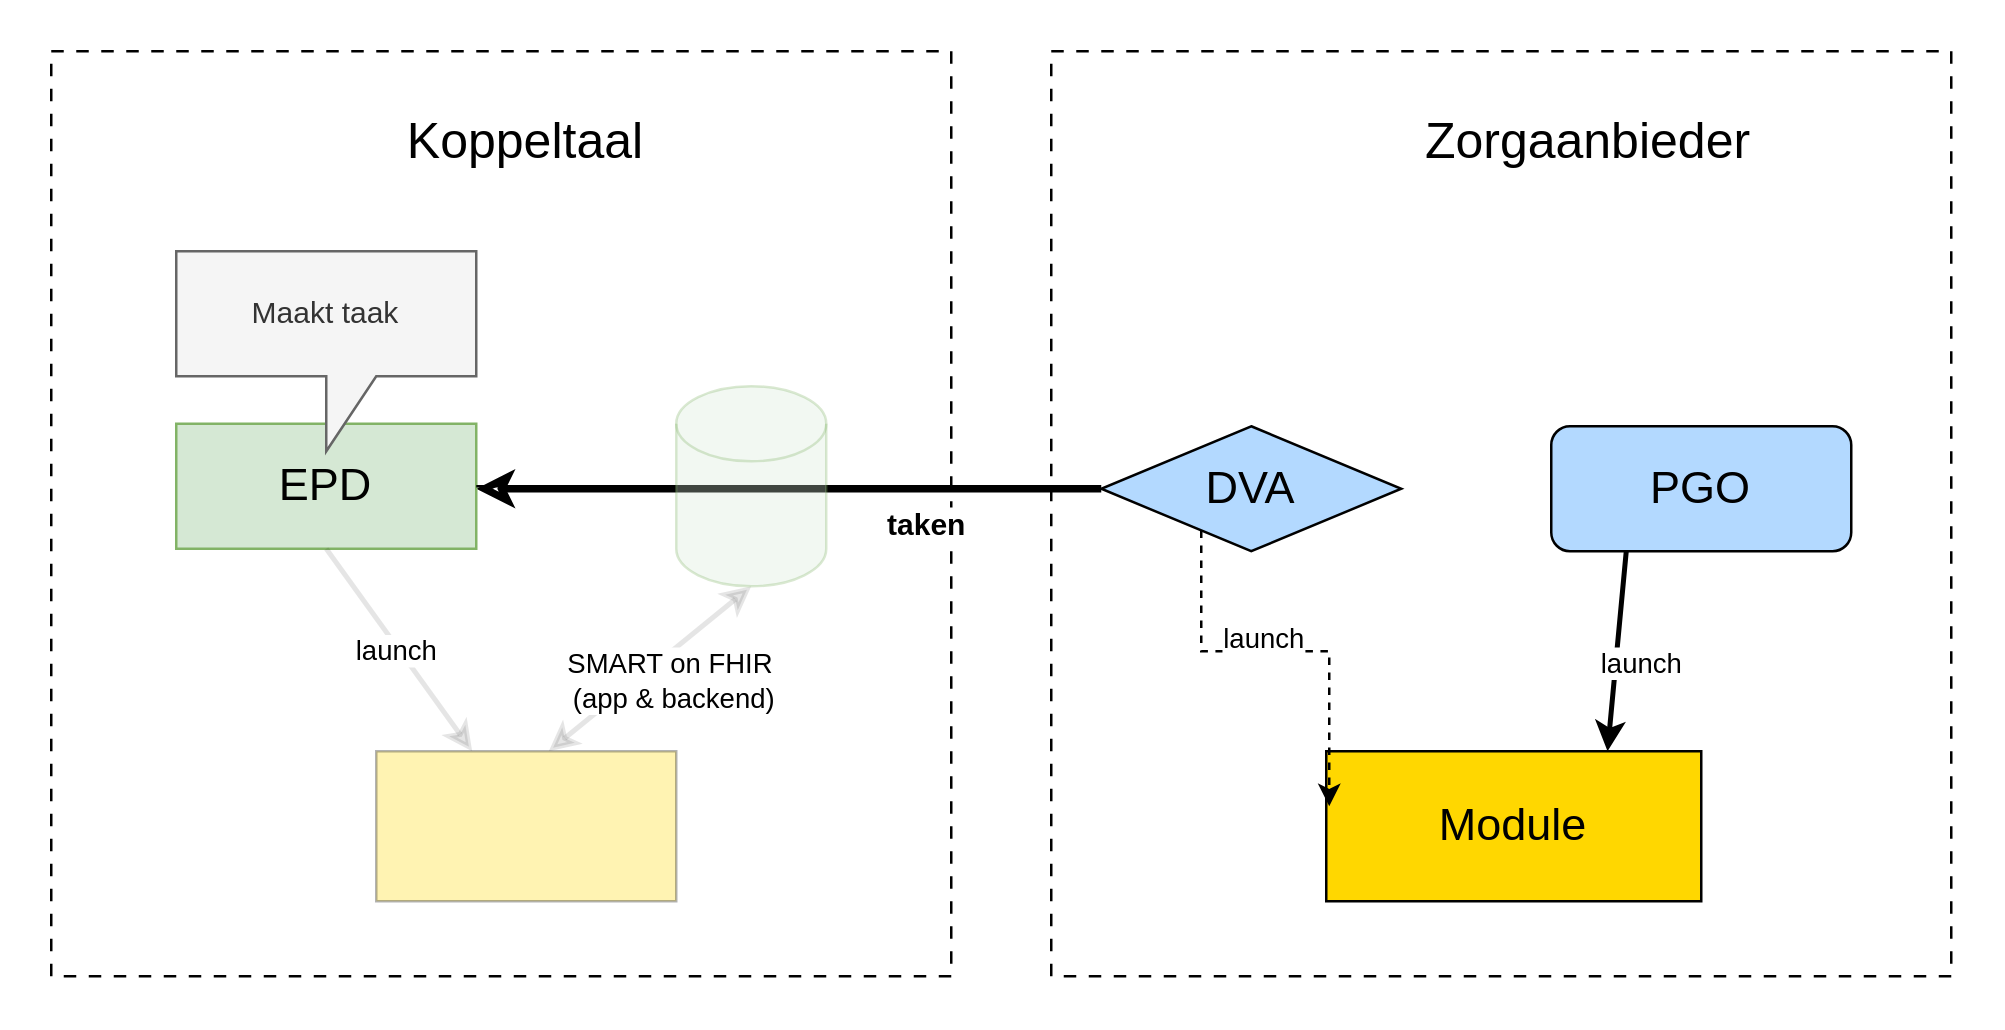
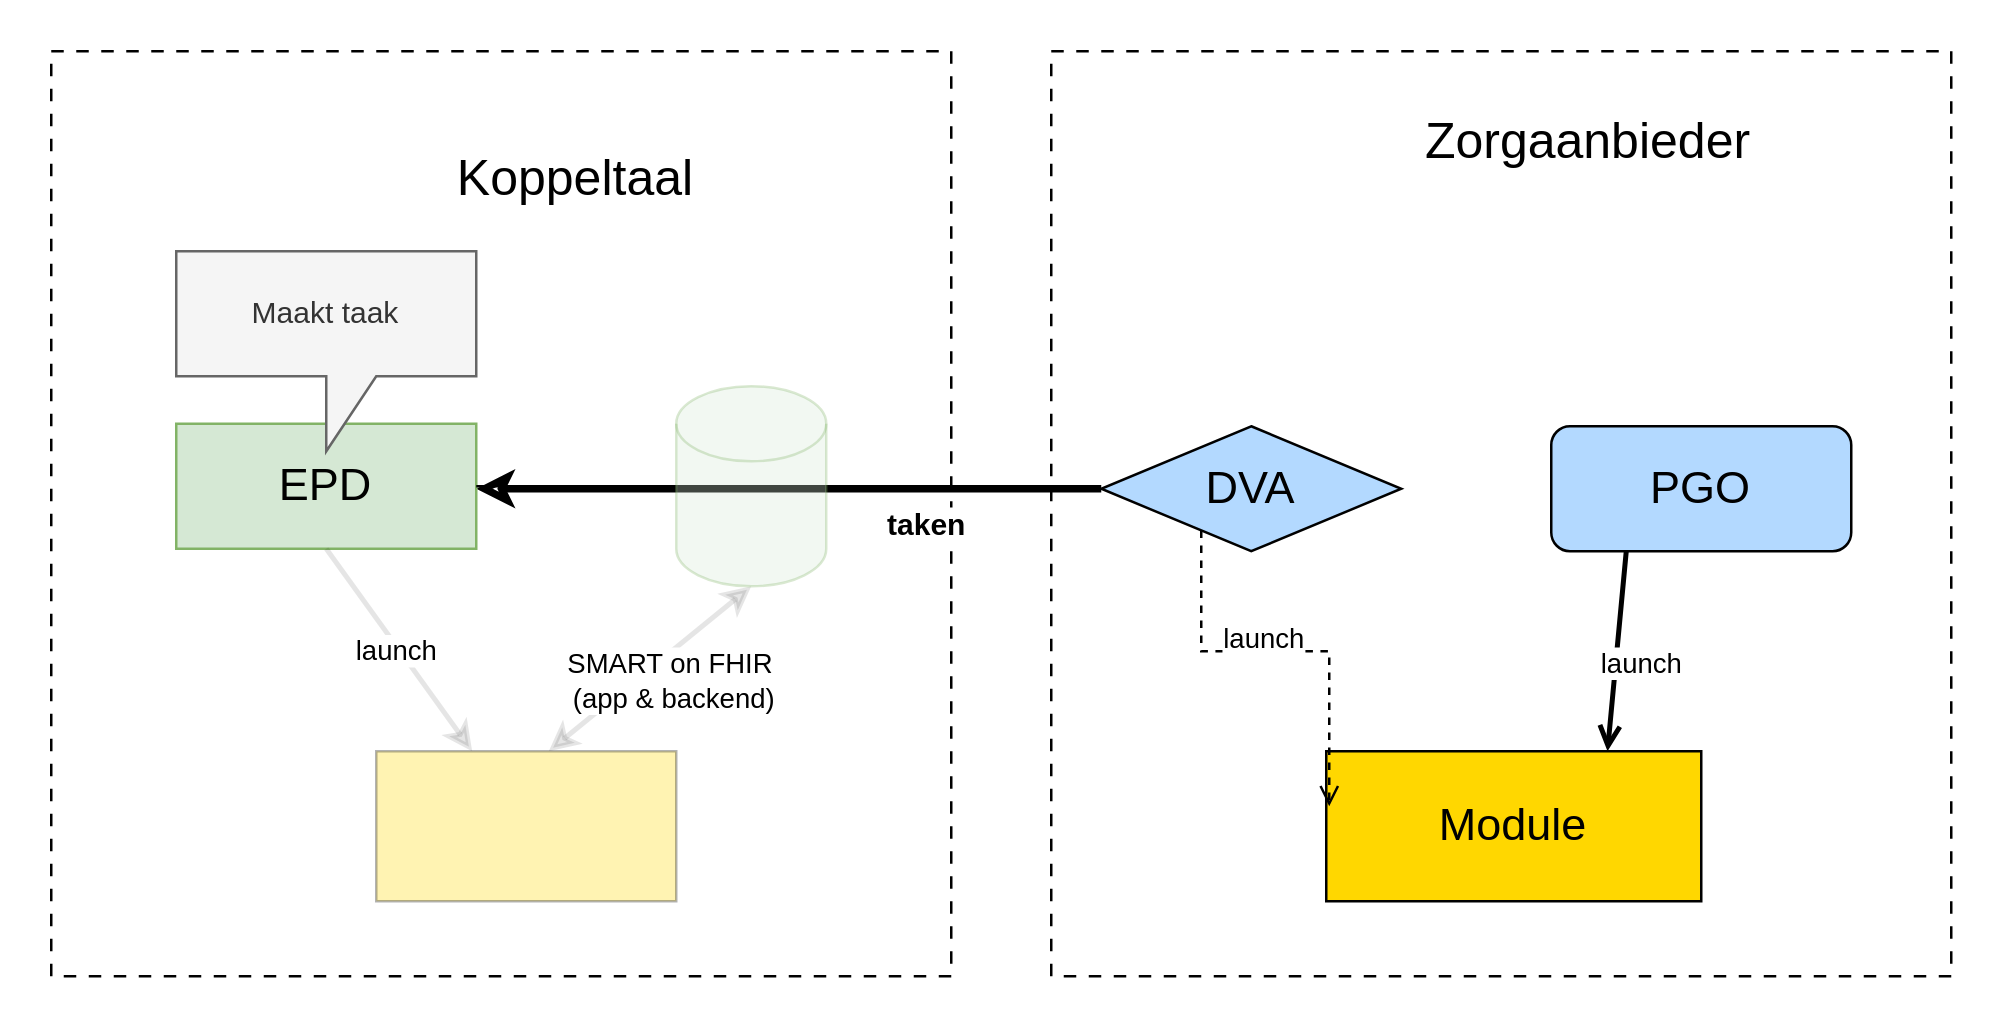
  <mxCell id="0" />
  <mxCell id="1" parent="0" />
  <mxCell id="2" value="" style="rounded=0;whiteSpace=wrap;html=1;dashed=1;dashPattern=5 5;fillColor=none;strokeColor=#000000;" parent="1" vertex="1"><mxGeometry x="20" y="20" width="360" height="370" as="geometry" /></mxCell>
  <mxCell id="3" value="" style="rounded=0;whiteSpace=wrap;html=1;dashed=1;dashPattern=5 5;fillColor=none;strokeColor=#000000;" parent="1" vertex="1"><mxGeometry x="420" y="20" width="360" height="370" as="geometry" /></mxCell>
  <mxCell id="4" value="Zorgaanbieder" style="text;html=1;strokeColor=none;fillColor=none;align=center;verticalAlign=middle;whiteSpace=wrap;rounded=0;fontSize=20;fontStyle=0;" parent="1" vertex="1"><mxGeometry x="575" y="40" width="120" height="30" as="geometry" /></mxCell>
  <mxCell id="5" value="DVA" style="rhombus;whiteSpace=wrap;html=1;fillColor=#B3D9FF;strokeColor=#000000;fontSize=18;arcSize=15;" parent="1" vertex="1"><mxGeometry x="440" y="170" width="120" height="50" as="geometry" /></mxCell>
  <mxCell id="6" value="PGO" style="rounded=1;whiteSpace=wrap;html=1;fillColor=#B3D9FF;strokeColor=#000000;fontSize=18;arcSize=15;" parent="1" vertex="1"><mxGeometry x="620" y="170" width="120" height="50" as="geometry" /></mxCell>
  <mxCell id="7" value="Module" style="rounded=0;whiteSpace=wrap;html=1;fillColor=#FFD700;strokeColor=#000000;fontSize=18;" parent="1" vertex="1"><mxGeometry x="530" y="300" width="150" height="60" as="geometry" /></mxCell>
  <mxCell id="8" value="&lt;b&gt;taken&lt;/b&gt;" style="edgeStyle=elbowEdgeStyle;rounded=0;orthogonalLoop=1;jettySize=auto;html=1;entryX=0;entryY=0.5;entryDx=0;entryDy=0;strokeColor=#000000;fontSize=12;startArrow=classic;startFill=0;endArrow=none;strokeWidth=3;elbow=vertical;" parent="1" target="5" edge="1"><mxGeometry x="0.442" y="-15" relative="1" as="geometry"><mxPoint x="190" y="195" as="sourcePoint" /><mxPoint x="450" y="91" as="targetPoint" /><mxPoint as="offset" /></mxGeometry></mxCell>
- <mxCell id="9" value="launch" style="rounded=0;orthogonalLoop=1;jettySize=auto;html=1;exitX=0.25;exitY=1;exitDx=0;exitDy=0;strokeColor=#000000;strokeWidth=2;fontSize=11;entryX=0.75;entryY=0;entryDx=0;entryDy=0;" parent="1" source="6" target="7" edge="1"><mxGeometry x="0.1" y="10" relative="1" as="geometry"><mxPoint as="offset" /><mxPoint x="620" y="290" as="targetPoint" /></mxGeometry></mxCell>
- <mxCell id="10" value="launch" style="rounded=0;orthogonalLoop=1;jettySize=auto;html=1;exitX=0.25;exitY=1;exitDx=0;exitDy=0;entryX=0.008;entryY=0.367;entryDx=0;entryDy=0;strokeColor=#000000;dashed=1;dashPattern=3 3;fontSize=11;entryPerimeter=0;edgeStyle=orthogonalEdgeStyle;" parent="1" source="5" target="7" edge="1"><mxGeometry x="-0.1" y="5" relative="1" as="geometry"><mxPoint as="offset" /></mxGeometry></mxCell>
- <mxCell id="11" value="Koppeltaal" style="text;html=1;strokeColor=none;fillColor=none;align=center;verticalAlign=middle;whiteSpace=wrap;rounded=0;fontSize=20;fontStyle=0;" parent="1" vertex="1"><mxGeometry x="150" y="40" width="120" height="30" as="geometry" /></mxCell>
+ <mxCell id="9" value="launch" style="rounded=0;orthogonalLoop=1;jettySize=auto;html=1;exitX=0.25;exitY=1;exitDx=0;exitDy=0;strokeColor=#000000;strokeWidth=2;fontSize=11;entryX=0.75;entryY=0;entryDx=0;entryDy=0;endArrow=open;" parent="1" source="6" target="7" edge="1"><mxGeometry x="0.1" y="10" relative="1" as="geometry"><mxPoint as="offset" /><mxPoint x="620" y="290" as="targetPoint" /></mxGeometry></mxCell>
+ <mxCell id="10" value="launch" style="rounded=0;orthogonalLoop=1;jettySize=auto;html=1;exitX=0.25;exitY=1;exitDx=0;exitDy=0;entryX=0.008;entryY=0.367;entryDx=0;entryDy=0;strokeColor=#000000;dashed=1;dashPattern=3 3;fontSize=11;entryPerimeter=0;edgeStyle=orthogonalEdgeStyle;endArrow=open;" parent="1" source="5" target="7" edge="1"><mxGeometry x="-0.1" y="5" relative="1" as="geometry"><mxPoint as="offset" /></mxGeometry></mxCell>
+ <mxCell id="11" value="Koppeltaal" style="text;html=1;strokeColor=none;fillColor=none;align=center;verticalAlign=middle;whiteSpace=wrap;rounded=0;fontSize=20;fontStyle=0;" parent="1" vertex="1"><mxGeometry x="170" y="55" width="120" height="30" as="geometry" /></mxCell>
  <mxCell id="12" value="&lt;div style=&quot;line-height: 70%;&quot;&gt;&lt;div&gt;&lt;span&gt;EPD&lt;/span&gt;&lt;/div&gt;&lt;/div&gt;" style="rounded=0;whiteSpace=wrap;html=1;fillColor=#d5e8d4;strokeColor=#82b366;fontSize=18;" parent="1" vertex="1"><mxGeometry x="70" y="169" width="120" height="50" as="geometry" /></mxCell>
  <mxCell id="13" value="" style="rounded=0;whiteSpace=wrap;html=1;fillColor=#FFD700;strokeColor=#000000;fontSize=18;opacity=30;" parent="1" vertex="1"><mxGeometry x="150" y="300" width="120" height="60" as="geometry" /></mxCell>
  <mxCell id="14" value="Maakt taak" style="shape=callout;whiteSpace=wrap;html=1;perimeter=calloutPerimeter;fillColor=#f5f5f5;strokeColor=#666666;fontColor=#333333;" parent="1" vertex="1"><mxGeometry x="70" y="100" width="120" height="80" as="geometry" /></mxCell>
  <mxCell id="15" value="" style="edgeStyle=orthogonalEdgeStyle;rounded=0;orthogonalLoop=1;jettySize=auto;html=1;exitX=1;exitY=0.5;exitDx=0;exitDy=0;strokeColor=#000000;fontSize=12;endArrow=none;endFill=0;entryX=0;entryY=0.5;entryDx=0;entryDy=0;entryPerimeter=0;" parent="1" source="12" target="18" edge="1"><mxGeometry relative="1" as="geometry"><mxPoint x="270" y="215" as="sourcePoint" /><mxPoint x="230" y="195" as="targetPoint" /><Array as="points" /></mxGeometry></mxCell>
  <mxCell id="16" value="SMART on FHIR&amp;nbsp;&lt;div&gt;(app &amp;amp; backend)&lt;/div&gt;" style="rounded=0;orthogonalLoop=1;jettySize=auto;html=1;entryX=0.575;entryY=0;entryDx=0;entryDy=0;strokeColor=#000000;strokeWidth=2;fontSize=11;startArrow=classic;startFill=1;entryPerimeter=0;exitX=0.5;exitY=1;exitDx=0;exitDy=0;exitPerimeter=0;opacity=10;" parent="1" source="18" target="13" edge="1"><mxGeometry x="-0.074" y="10" relative="1" as="geometry"><mxPoint as="offset" /><mxPoint x="260" y="220" as="sourcePoint" /><mxPoint x="100" y="390" as="targetPoint" /></mxGeometry></mxCell>
  <mxCell id="17" value="launch" style="rounded=0;orthogonalLoop=1;jettySize=auto;html=1;exitX=0.5;exitY=1;exitDx=0;exitDy=0;strokeColor=#000000;strokeWidth=2;fontSize=11;opacity=10;" parent="1" source="12" target="13" edge="1"><mxGeometry x="-0.007" y="-1" relative="1" as="geometry"><mxPoint as="offset" /><mxPoint x="640" y="380" as="targetPoint" /><mxPoint x="670" y="280" as="sourcePoint" /></mxGeometry></mxCell>
  <mxCell id="18" value="" style="shape=cylinder3;whiteSpace=wrap;html=1;boundedLbl=1;backgroundOutline=1;size=15;fillColor=#d5e8d4;strokeColor=#82b366;fontSize=15;opacity=30;" parent="1" vertex="1"><mxGeometry x="270" y="154" width="60" height="80" as="geometry" /></mxCell>
